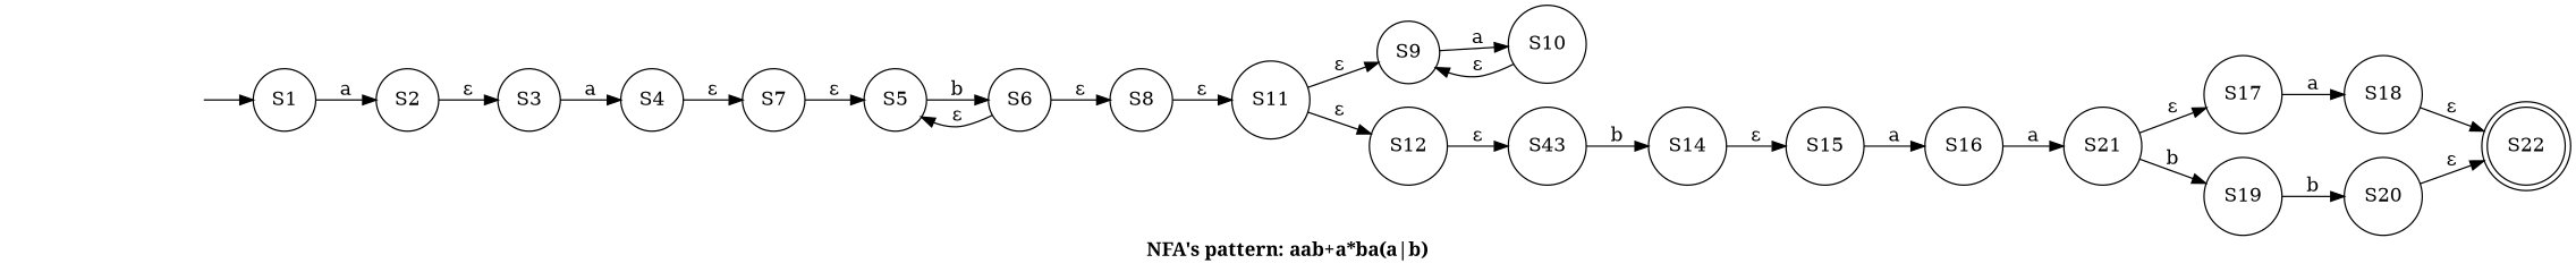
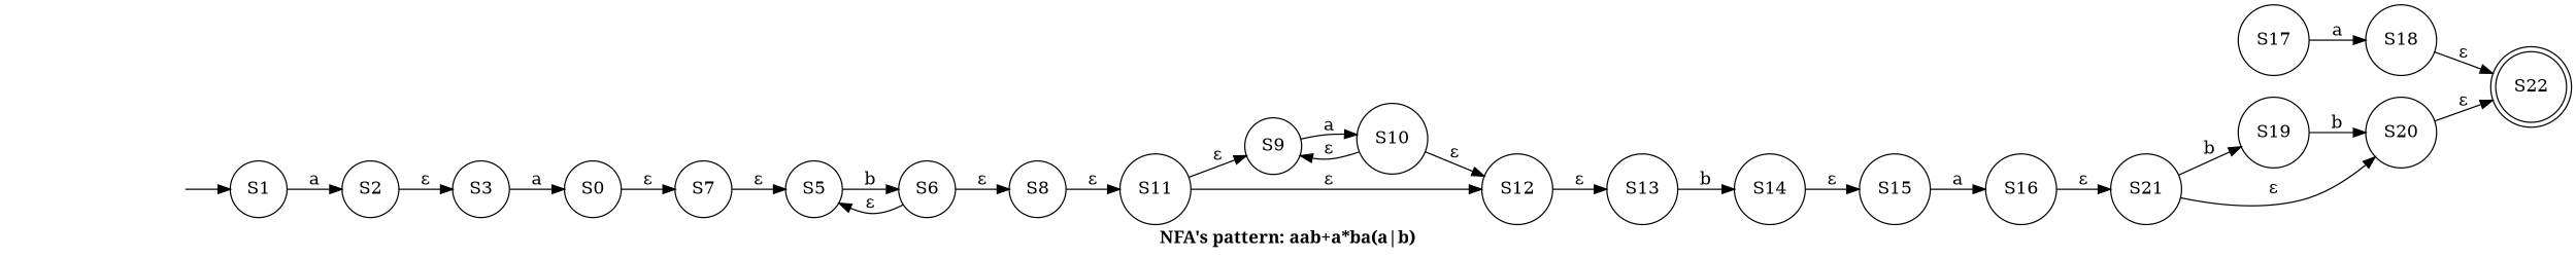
  digraph {
    fontname=bold
    label="NFA's pattern: aab+a*ba(a|b)"
    rankdir=LR
    node [shape=circle]
    S1
    S2
    S3
-   S4
+   S4 [label=S0]
    S7
    S5
    S6
    S8
    S11
    S9
    S12
    S10
-   S13 [label=S43]
+   S13
    S14
    S15
    S16
    S21
    S17
    S19
    S18
    S22 [shape=doublecircle]
    S20
    startingState [style=invisible shape=""]
    S1 -> S2 [label=a]
    S2 -> S3 [label="ε"]
    S3 -> S4 [label=a]
    S4 -> S7 [label="ε"]
    S7 -> S5 [label="ε"]
    S5 -> S6 [label=b]
    S6 -> S5 [label="ε"]
    S6 -> S8 [label="ε"]
    S8 -> S11 [label="ε"]
    S11 -> S9 [label="ε"]
    S11 -> S12 [label="ε"]
    S9 -> S10 [label=a]
    S12 -> S13 [label="ε"]
    S10 -> S9 [label="ε"]
+   S10 -> S12 [label="ε"]
    S13 -> S14 [label=b]
    S14 -> S15 [label="ε"]
    S15 -> S16 [label=a]
-   S16 -> S21 [label=a]
-   S21 -> S17 [label="ε"]
+   S16 -> S21 [label="ε"]
+   S21 -> S20 [label="ε"]
    S21 -> S19 [label=b]
    S17 -> S18 [label=a]
    S19 -> S20 [label=b]
    S18 -> S22 [label="ε"]
    S20 -> S22 [label="ε"]
    startingState -> S1
  }
